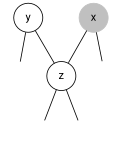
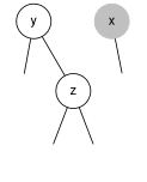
  graph {
    fontname=Roboto
    node [fontname=Roboto shape=circle style=invis]
    edge [fontname=Roboto]
    y [style=""]
    yl
    z [style=""]
    x [color=grey style=filled]
    yr
    zl
    zr
    y -- yl
    y -- z
    z -- zl
    z -- zr
-   x -- z
    x -- yr
  }
